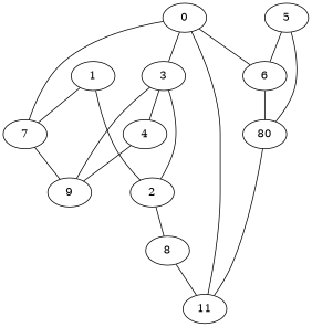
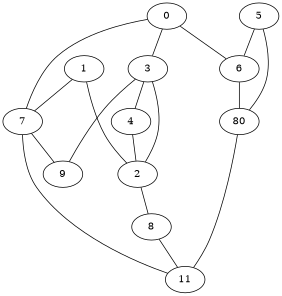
  graph {
    0
    6
    7
    3
    1
    2
    n7 [label=80]
    11
    9
    8
    4
    5
    0 -- 6
    0 -- 7
    0 -- 3
    6 -- n7
-   0 -- 11
+   7 -- 11
    7 -- 9
    3 -- 9
    3 -- 4
    1 -- 7
    1 -- 2
    2 -- 3
    2 -- 8
    n7 -- 11
    8 -- 11
-   4 -- 9
+   4 -- 2
    5 -- 6
    5 -- n7
  }
